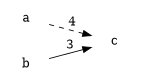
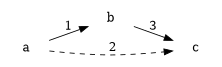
  digraph {
    rankdir=LR
    node [shape=plaintext]
    n1 [label=a]
    n2 [label=b]
    n3 [label=c]
-   n1 -> n3 [label=" 4" style=dashed]
+   n1 -> n2 [label=1]
+   n1 -> n3 [label=" 2" style=dashed]
    n2 -> n3 [label=3]
  }
